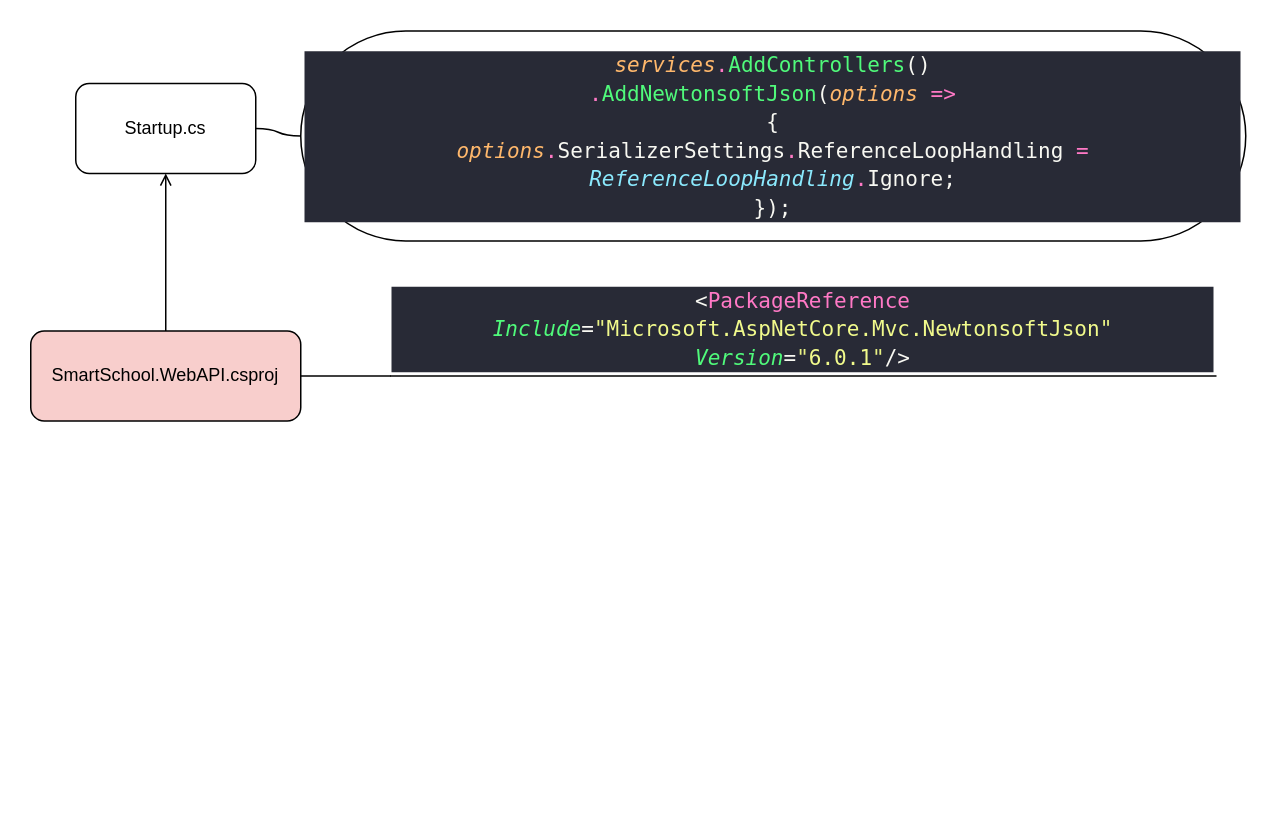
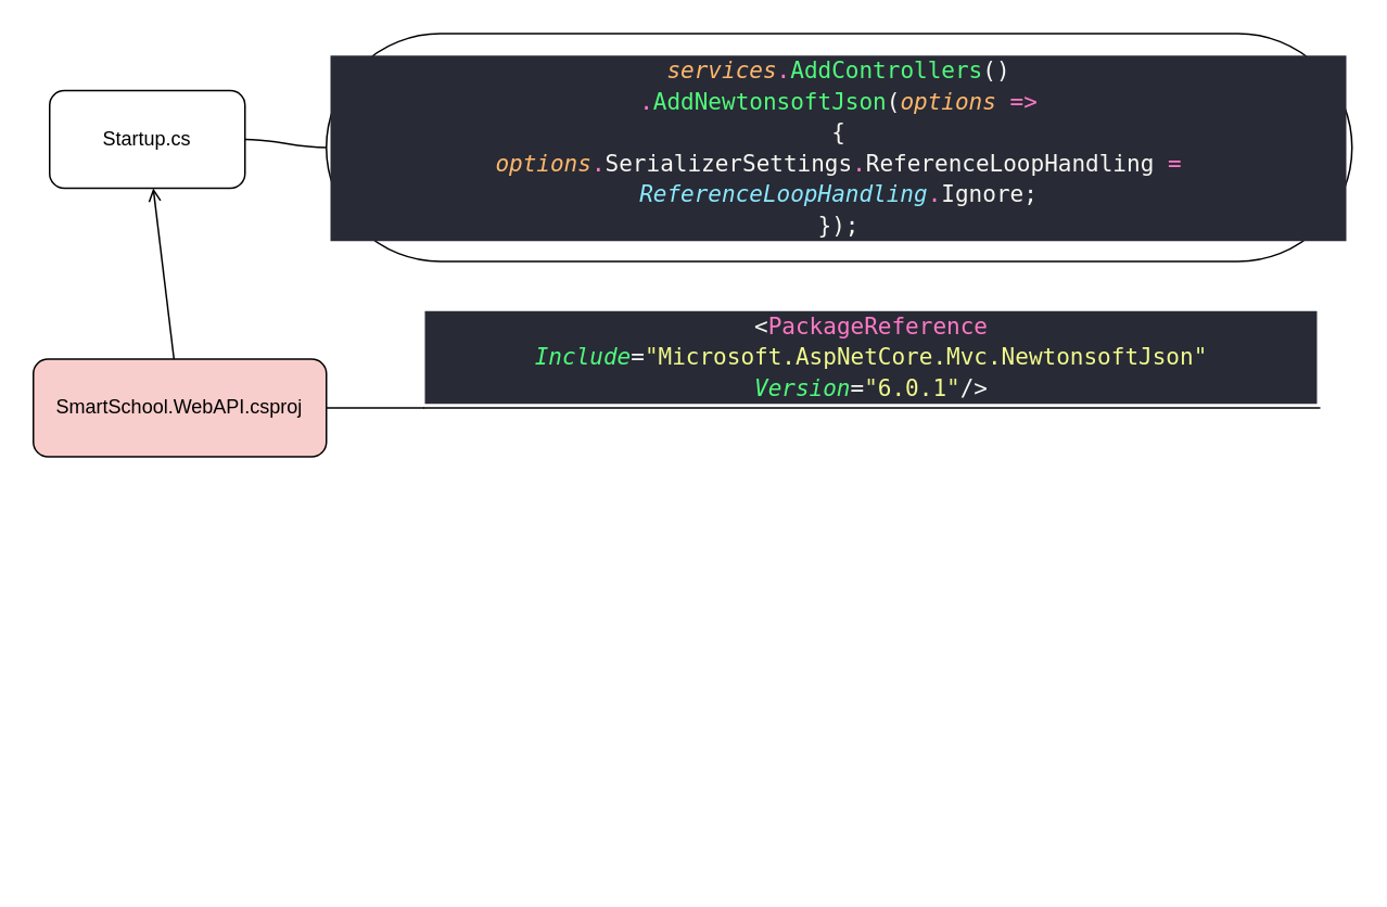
  <mxCell id="0" />
  <mxCell id="1" parent="0" />
  <mxCell id="2" style="edgeStyle=none;html=1;exitX=0.5;exitY=0;exitDx=0;exitDy=0;entryX=0.575;entryY=1;entryDx=0;entryDy=0;entryPerimeter=0;" parent="1" edge="1"><mxGeometry relative="1" as="geometry"><mxPoint x="414" y="535" as="targetPoint" /></mxGeometry></mxCell>
  <mxCell id="3" value="" style="edgeStyle=none;html=1;endArrow=open;" parent="1" source="4" target="5" edge="1"><mxGeometry relative="1" as="geometry" /></mxCell>
  <mxCell id="4" value="SmartSchool.WebAPI.csproj" style="rounded=1;whiteSpace=wrap;html=1;fillColor=#f8cecc;" parent="1" vertex="1"><mxGeometry x="20" y="220" width="180" height="60" as="geometry" /></mxCell>
- <mxCell id="5" value="Startup.cs" style="rounded=1;whiteSpace=wrap;html=1;" parent="1" vertex="1"><mxGeometry x="50" y="55" width="120" height="60" as="geometry" /></mxCell>
+ <mxCell id="5" value="Startup.cs" style="rounded=1;whiteSpace=wrap;html=1;" parent="1" vertex="1"><mxGeometry x="30" y="55" width="120" height="60" as="geometry" /></mxCell>
  <mxCell id="6" style="edgeStyle=entityRelationEdgeStyle;html=1;startArrow=none;endArrow=none;segment=10;curved=1;sourcePerimeterSpacing=0;targetPerimeterSpacing=0;" parent="1" source="7" target="5" edge="1"><mxGeometry relative="1" as="geometry" /></mxCell>
  <mxCell id="7" value="&lt;div style=&quot;color: rgb(248, 248, 242); background-color: rgb(40, 42, 54); font-family: &amp;quot;Droid Sans Mono&amp;quot;, &amp;quot;monospace&amp;quot;, monospace; font-size: 14px; line-height: 19px;&quot;&gt;&lt;div style=&quot;line-height: 19px;&quot;&gt;&lt;div&gt;&lt;span style=&quot;color: #ffb86c;font-style: italic;&quot;&gt;services&lt;/span&gt;&lt;span style=&quot;color: #ff79c6;&quot;&gt;.&lt;/span&gt;&lt;span style=&quot;color: #50fa7b;&quot;&gt;AddControllers&lt;/span&gt;()&lt;/div&gt;&lt;div&gt;                &lt;span style=&quot;color: #ff79c6;&quot;&gt;.&lt;/span&gt;&lt;span style=&quot;color: #50fa7b;&quot;&gt;AddNewtonsoftJson&lt;/span&gt;(&lt;span style=&quot;color: #ffb86c;font-style: italic;&quot;&gt;options&lt;/span&gt; &lt;span style=&quot;color: #ff79c6;&quot;&gt;=&amp;gt;&lt;/span&gt;&lt;/div&gt;&lt;div&gt;                {&lt;/div&gt;&lt;div&gt;                    &lt;span style=&quot;color: #ffb86c;font-style: italic;&quot;&gt;options&lt;/span&gt;&lt;span style=&quot;color: #ff79c6;&quot;&gt;.&lt;/span&gt;SerializerSettings&lt;span style=&quot;color: #ff79c6;&quot;&gt;.&lt;/span&gt;ReferenceLoopHandling &lt;span style=&quot;color: #ff79c6;&quot;&gt;=&lt;/span&gt; &lt;span style=&quot;color: #8be9fd;font-style: italic;&quot;&gt;ReferenceLoopHandling&lt;/span&gt;&lt;span style=&quot;color: #ff79c6;&quot;&gt;.&lt;/span&gt;Ignore;&lt;/div&gt;&lt;div&gt;                });&lt;/div&gt;&lt;/div&gt;&lt;/div&gt;" style="whiteSpace=wrap;html=1;rounded=1;arcSize=50;align=center;verticalAlign=middle;strokeWidth=1;autosize=1;spacing=4;treeFolding=1;treeMoving=1;newEdgeStyle={&quot;edgeStyle&quot;:&quot;entityRelationEdgeStyle&quot;,&quot;startArrow&quot;:&quot;none&quot;,&quot;endArrow&quot;:&quot;none&quot;,&quot;segment&quot;:10,&quot;curved&quot;:1,&quot;sourcePerimeterSpacing&quot;:0,&quot;targetPerimeterSpacing&quot;:0};" parent="1" vertex="1"><mxGeometry x="200" y="20" width="630" height="140" as="geometry" /></mxCell>
  <mxCell id="8" value="&lt;div style=&quot;color: rgb(248, 248, 242); background-color: rgb(40, 42, 54); font-family: &amp;quot;Droid Sans Mono&amp;quot;, &amp;quot;monospace&amp;quot;, monospace; font-size: 14px; line-height: 19px;&quot;&gt;&lt;div style=&quot;line-height: 19px;&quot;&gt;&amp;lt;&lt;span style=&quot;color: #ff79c6;&quot;&gt;PackageReference&lt;/span&gt; &lt;span style=&quot;color: #50fa7b;font-style: italic;&quot;&gt;Include&lt;/span&gt;=&lt;span style=&quot;color: #e9f284;&quot;&gt;&quot;&lt;/span&gt;&lt;span style=&quot;color: #f1fa8c;&quot;&gt;Microsoft.AspNetCore.Mvc.NewtonsoftJson&lt;/span&gt;&lt;span style=&quot;color: #e9f284;&quot;&gt;&quot;&lt;/span&gt; &lt;span style=&quot;color: #50fa7b;font-style: italic;&quot;&gt;Version&lt;/span&gt;=&lt;span style=&quot;color: #e9f284;&quot;&gt;&quot;&lt;/span&gt;&lt;span style=&quot;color: #f1fa8c;&quot;&gt;6.0.1&lt;/span&gt;&lt;span style=&quot;color: #e9f284;&quot;&gt;&quot;&lt;/span&gt;/&amp;gt;&lt;/div&gt;&lt;/div&gt;" style="whiteSpace=wrap;html=1;shape=partialRectangle;top=0;left=0;bottom=1;right=0;points=[[0,1],[1,1]];fillColor=none;align=center;verticalAlign=bottom;routingCenterY=0.5;snapToPoint=1;recursiveResize=0;autosize=1;treeFolding=1;treeMoving=1;newEdgeStyle={&quot;edgeStyle&quot;:&quot;entityRelationEdgeStyle&quot;,&quot;startArrow&quot;:&quot;none&quot;,&quot;endArrow&quot;:&quot;none&quot;,&quot;segment&quot;:10,&quot;curved&quot;:1,&quot;sourcePerimeterSpacing&quot;:0,&quot;targetPerimeterSpacing&quot;:0};" parent="1" vertex="1"><mxGeometry x="260" y="220" width="550" height="30" as="geometry" /></mxCell>
  <mxCell id="9" value="" style="edgeStyle=entityRelationEdgeStyle;startArrow=none;endArrow=none;segment=10;curved=1;sourcePerimeterSpacing=0;targetPerimeterSpacing=0;exitX=1;exitY=0.5;exitDx=0;exitDy=0;" parent="1" source="4" target="8" edge="1"><mxGeometry relative="1" as="geometry"><mxPoint x="120" y="290" as="sourcePoint" /></mxGeometry></mxCell>
